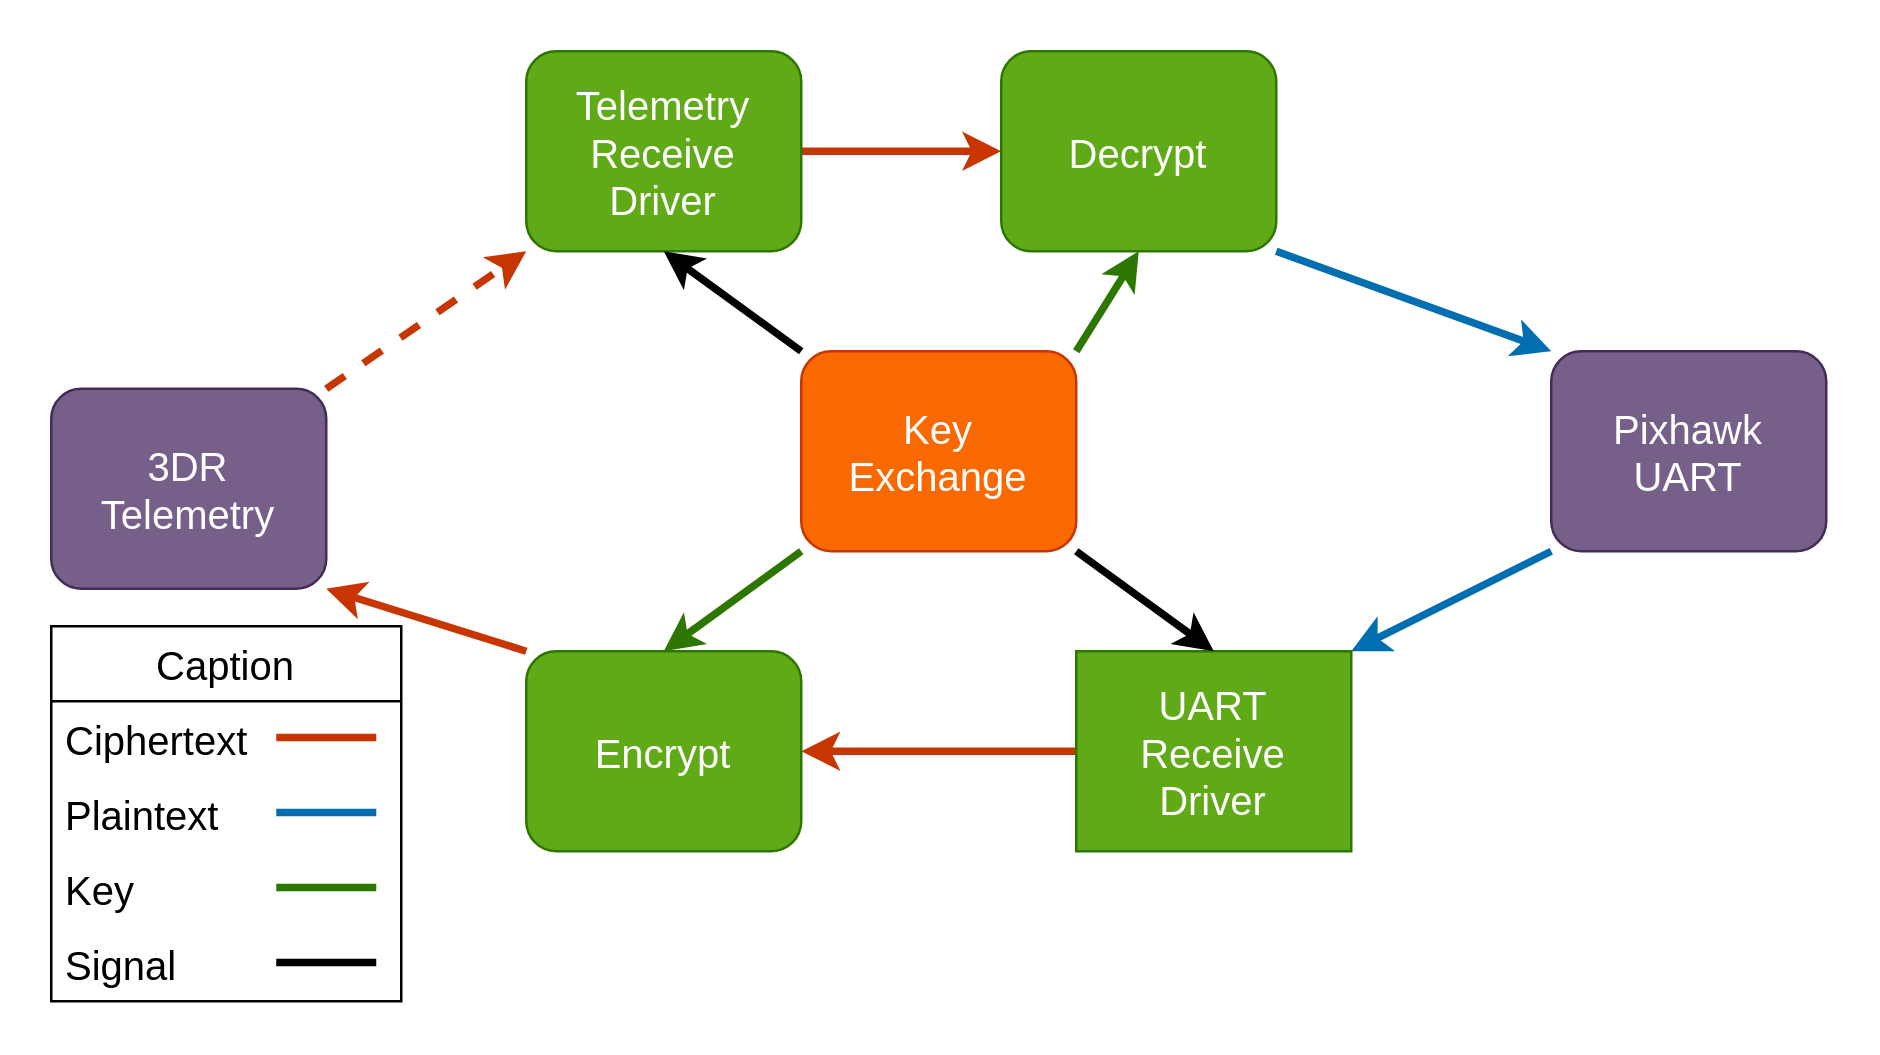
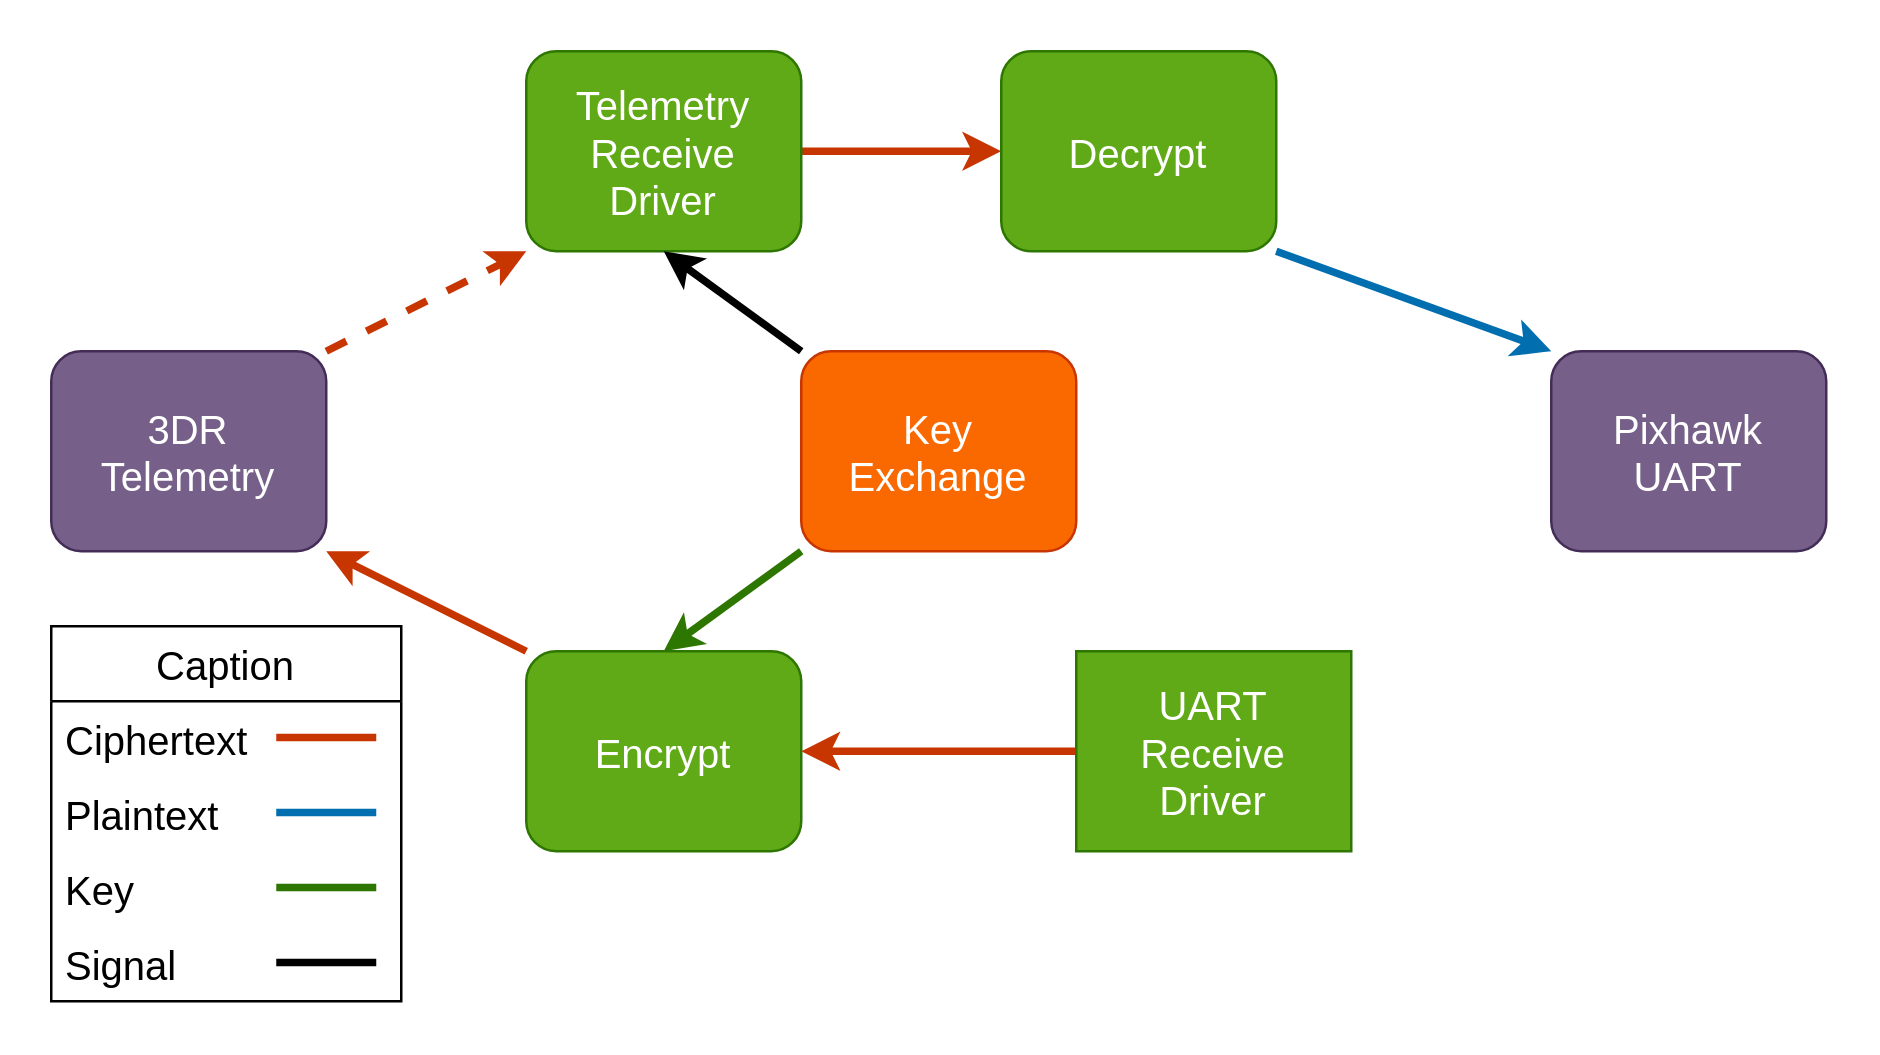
  <mxCell id="0" />
  <mxCell id="1" parent="0" />
  <mxCell id="2" value="" style="edgeStyle=none;exitX=1;exitY=0;exitDx=0;exitDy=0;entryX=0;entryY=1;entryDx=0;entryDy=0;strokeWidth=3;fillColor=#fa6800;strokeColor=#C73500;dashed=1;" parent="1" source="3" target="5" edge="1"><mxGeometry relative="1" as="geometry" /></mxCell>
- <mxCell id="3" value="3DR&#10;Telemetry" style="rounded=1;fillColor=#76608a;fontColor=#ffffff;strokeColor=#432D57;fontSize=16;" parent="1" vertex="1"><mxGeometry x="20" y="155" width="110" height="80" as="geometry" /></mxCell>
+ <mxCell id="3" value="3DR&#10;Telemetry" style="rounded=1;fillColor=#76608a;fontColor=#ffffff;strokeColor=#432D57;fontSize=16;" parent="1" vertex="1"><mxGeometry x="20" y="140" width="110" height="80" as="geometry" /></mxCell>
  <mxCell id="4" value="" style="edgeStyle=none;exitX=1;exitY=0.5;exitDx=0;exitDy=0;entryX=0;entryY=0.5;entryDx=0;entryDy=0;strokeWidth=3;fillColor=#fa6800;strokeColor=#C73500;" parent="1" source="5" target="8" edge="1"><mxGeometry relative="1" as="geometry" /></mxCell>
  <mxCell id="5" value="Telemetry&#10;Receive&#10;Driver" style="rounded=1;fillColor=#60a917;fontColor=#ffffff;strokeColor=#2D7600;fontSize=16;" parent="1" vertex="1"><mxGeometry x="210" y="20" width="110" height="80" as="geometry" /></mxCell>
  <mxCell id="6" value="" style="edgeStyle=none;exitX=0;exitY=0;exitDx=0;exitDy=0;entryX=1;entryY=1;entryDx=0;entryDy=0;strokeWidth=3;fillColor=#fa6800;strokeColor=#C73500;" parent="1" source="9" target="3" edge="1"><mxGeometry relative="1" as="geometry"><mxPoint x="210" y="260" as="sourcePoint" /></mxGeometry></mxCell>
  <mxCell id="7" value="" style="edgeStyle=none;exitX=1;exitY=1;exitDx=0;exitDy=0;entryX=0;entryY=0;entryDx=0;entryDy=0;strokeWidth=3;fontSize=16;fillColor=#1ba1e2;strokeColor=#006EAF;" parent="1" source="8" target="11" edge="1"><mxGeometry relative="1" as="geometry" /></mxCell>
  <mxCell id="8" value="Decrypt" style="rounded=1;fillColor=#60a917;fontColor=#ffffff;strokeColor=#2D7600;fontSize=16;" parent="1" vertex="1"><mxGeometry x="400" y="20" width="110" height="80" as="geometry" /></mxCell>
  <mxCell id="9" value="Encrypt" style="rounded=1;fillColor=#60a917;fontColor=#ffffff;strokeColor=#2D7600;fontSize=16;" parent="1" vertex="1"><mxGeometry x="210" y="260" width="110" height="80" as="geometry" /></mxCell>
- <mxCell id="10" value="" style="edgeStyle=none;exitX=0;exitY=1;exitDx=0;exitDy=0;entryX=1;entryY=0;entryDx=0;entryDy=0;strokeWidth=3;fillColor=#1ba1e2;strokeColor=#006EAF;" parent="1" source="11" target="22" edge="1"><mxGeometry relative="1" as="geometry" /></mxCell>
  <mxCell id="11" value="Pixhawk&#10;UART" style="rounded=1;fillColor=#76608a;fontColor=#ffffff;strokeColor=#432D57;fontSize=16;" parent="1" vertex="1"><mxGeometry x="620" y="140" width="110" height="80" as="geometry" /></mxCell>
  <mxCell id="12" value="Caption" style="swimlane;fontStyle=0;childLayout=stackLayout;horizontal=1;startSize=30;horizontalStack=0;resizeParent=1;resizeParentMax=0;resizeLast=0;collapsible=1;marginBottom=0;fontSize=16;" parent="1" vertex="1"><mxGeometry x="20" y="250" width="140" height="150" as="geometry" /></mxCell>
  <mxCell id="13" value="Ciphertext" style="text;strokeColor=none;fillColor=none;align=left;verticalAlign=middle;spacingLeft=4;spacingRight=4;overflow=hidden;points=[[0,0.5],[1,0.5]];portConstraint=eastwest;rotatable=0;fontSize=16;" parent="12" vertex="1"><mxGeometry y="30" width="140" height="30" as="geometry" /></mxCell>
  <mxCell id="14" value="" style="endArrow=none;strokeWidth=3;fontSize=16;fillColor=#fa6800;strokeColor=#C73500;" parent="12" edge="1"><mxGeometry width="50" height="50" relative="1" as="geometry"><mxPoint x="90" y="44.47" as="sourcePoint" /><mxPoint x="130" y="44.47" as="targetPoint" /></mxGeometry></mxCell>
  <mxCell id="15" value="Plaintext" style="text;strokeColor=none;fillColor=none;align=left;verticalAlign=middle;spacingLeft=4;spacingRight=4;overflow=hidden;points=[[0,0.5],[1,0.5]];portConstraint=eastwest;rotatable=0;fontSize=16;" parent="12" vertex="1"><mxGeometry y="60" width="140" height="30" as="geometry" /></mxCell>
  <mxCell id="16" value="" style="endArrow=none;strokeWidth=3;fontSize=16;fillColor=#60a917;strokeColor=#2D7600;" parent="12" edge="1"><mxGeometry width="50" height="50" relative="1" as="geometry"><mxPoint x="90" y="104.5" as="sourcePoint" /><mxPoint x="130" y="104.5" as="targetPoint" /></mxGeometry></mxCell>
  <mxCell id="17" value="Key" style="text;strokeColor=none;fillColor=none;align=left;verticalAlign=middle;spacingLeft=4;spacingRight=4;overflow=hidden;points=[[0,0.5],[1,0.5]];portConstraint=eastwest;rotatable=0;fontSize=16;" parent="12" vertex="1"><mxGeometry y="90" width="140" height="30" as="geometry" /></mxCell>
  <mxCell id="18" value="Signal" style="text;strokeColor=none;fillColor=none;align=left;verticalAlign=middle;spacingLeft=4;spacingRight=4;overflow=hidden;points=[[0,0.5],[1,0.5]];portConstraint=eastwest;rotatable=0;fontSize=16;" parent="12" vertex="1"><mxGeometry y="120" width="140" height="30" as="geometry" /></mxCell>
  <mxCell id="19" value="" style="endArrow=none;strokeWidth=3;fontSize=16;fillColor=#d80073;strokeColor=#000000;" parent="12" edge="1"><mxGeometry width="50" height="50" relative="1" as="geometry"><mxPoint x="90" y="134.5" as="sourcePoint" /><mxPoint x="130" y="134.5" as="targetPoint" /></mxGeometry></mxCell>
  <mxCell id="20" value="" style="endArrow=none;strokeWidth=3;fontSize=16;fillColor=#1ba1e2;strokeColor=#006EAF;" parent="12" edge="1"><mxGeometry width="50" height="50" relative="1" as="geometry"><mxPoint x="90" y="74.47" as="sourcePoint" /><mxPoint x="130" y="74.47" as="targetPoint" /></mxGeometry></mxCell>
  <mxCell id="21" value="" style="edgeStyle=none;exitX=0;exitY=0.5;exitDx=0;exitDy=0;entryX=1;entryY=0.5;entryDx=0;entryDy=0;strokeWidth=3;fillColor=#fa6800;strokeColor=#C73500;" parent="1" source="22" target="9" edge="1"><mxGeometry relative="1" as="geometry" /></mxCell>
  <mxCell id="22" value="UART&#10;Receive&#10;Driver" style="fillColor=#60a917;fontColor=#ffffff;strokeColor=#2D7600;fontSize=16;rounded=0;" parent="1" vertex="1"><mxGeometry x="430" y="260" width="110" height="80" as="geometry" /></mxCell>
- <mxCell id="23" value="" style="edgeStyle=none;exitX=1;exitY=0;exitDx=0;exitDy=0;entryX=0.5;entryY=1;entryDx=0;entryDy=0;strokeWidth=3;fillColor=#60a917;strokeColor=#2D7600;" parent="1" source="27" target="8" edge="1"><mxGeometry relative="1" as="geometry"><mxPoint x="440" y="140" as="sourcePoint" /></mxGeometry></mxCell>
  <mxCell id="24" value="" style="edgeStyle=none;exitX=0;exitY=1;exitDx=0;exitDy=0;entryX=0.5;entryY=0;entryDx=0;entryDy=0;strokeWidth=3;fillColor=#60a917;strokeColor=#2D7600;" parent="1" source="27" target="9" edge="1"><mxGeometry relative="1" as="geometry" /></mxCell>
  <mxCell id="25" value="" style="edgeStyle=none;exitX=0;exitY=0;exitDx=0;exitDy=0;entryX=0.5;entryY=1;entryDx=0;entryDy=0;strokeWidth=3;" parent="1" source="27" target="5" edge="1"><mxGeometry relative="1" as="geometry" /></mxCell>
- <mxCell id="26" value="" style="edgeStyle=none;exitX=1;exitY=1;exitDx=0;exitDy=0;entryX=0.5;entryY=0;entryDx=0;entryDy=0;strokeWidth=3;" parent="1" source="27" target="22" edge="1"><mxGeometry relative="1" as="geometry"><mxPoint x="440" y="220" as="sourcePoint" /></mxGeometry></mxCell>
  <mxCell id="27" value="Key&#10;Exchange" style="rounded=1;fillColor=#fa6800;fontColor=#FFFFFF;strokeColor=#C73500;fontSize=16;" parent="1" vertex="1"><mxGeometry x="320" y="140" width="110" height="80" as="geometry" /></mxCell>
